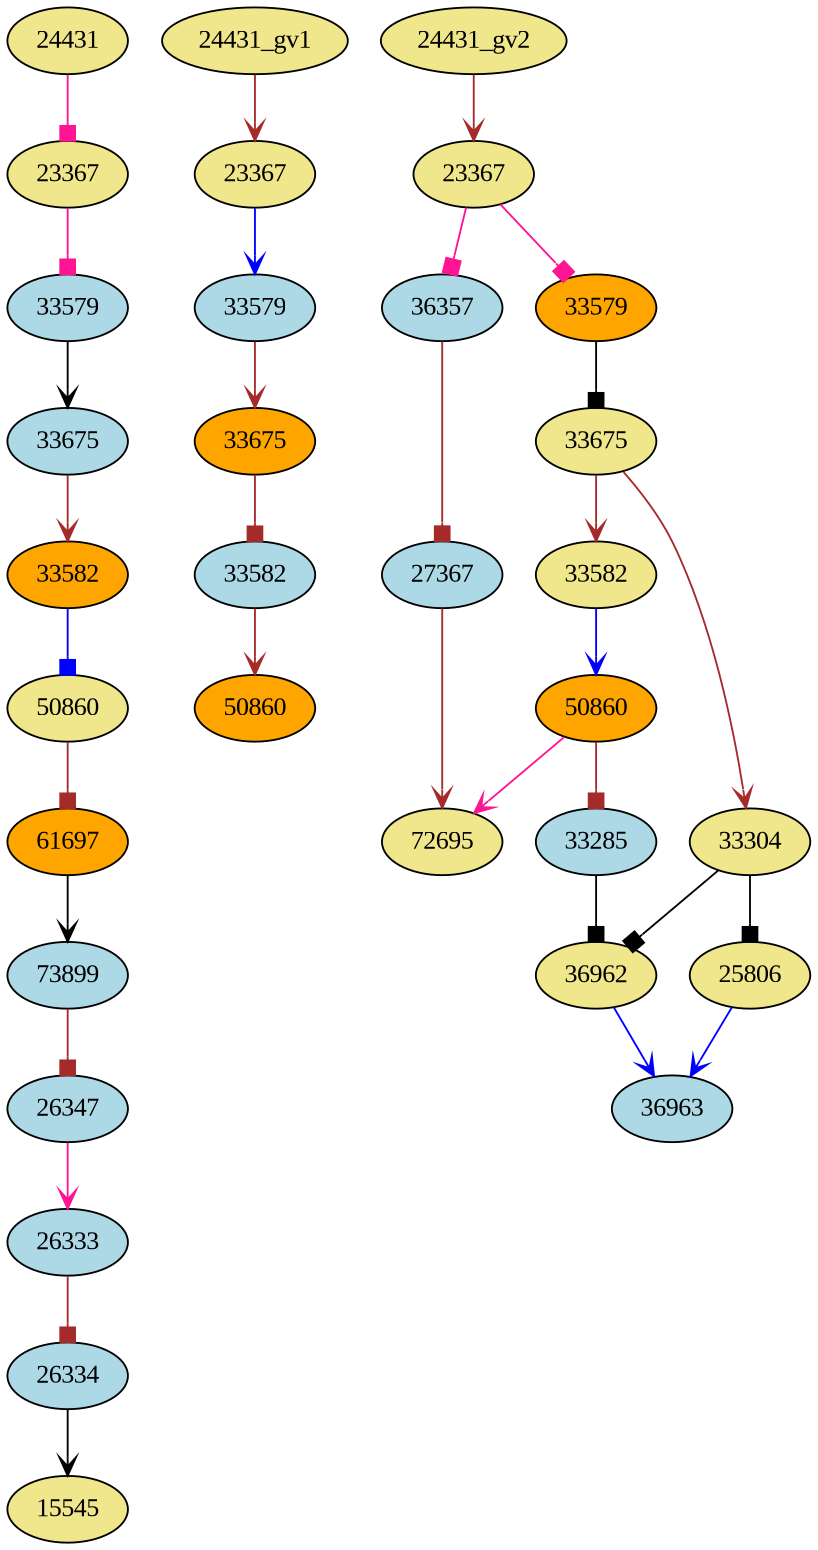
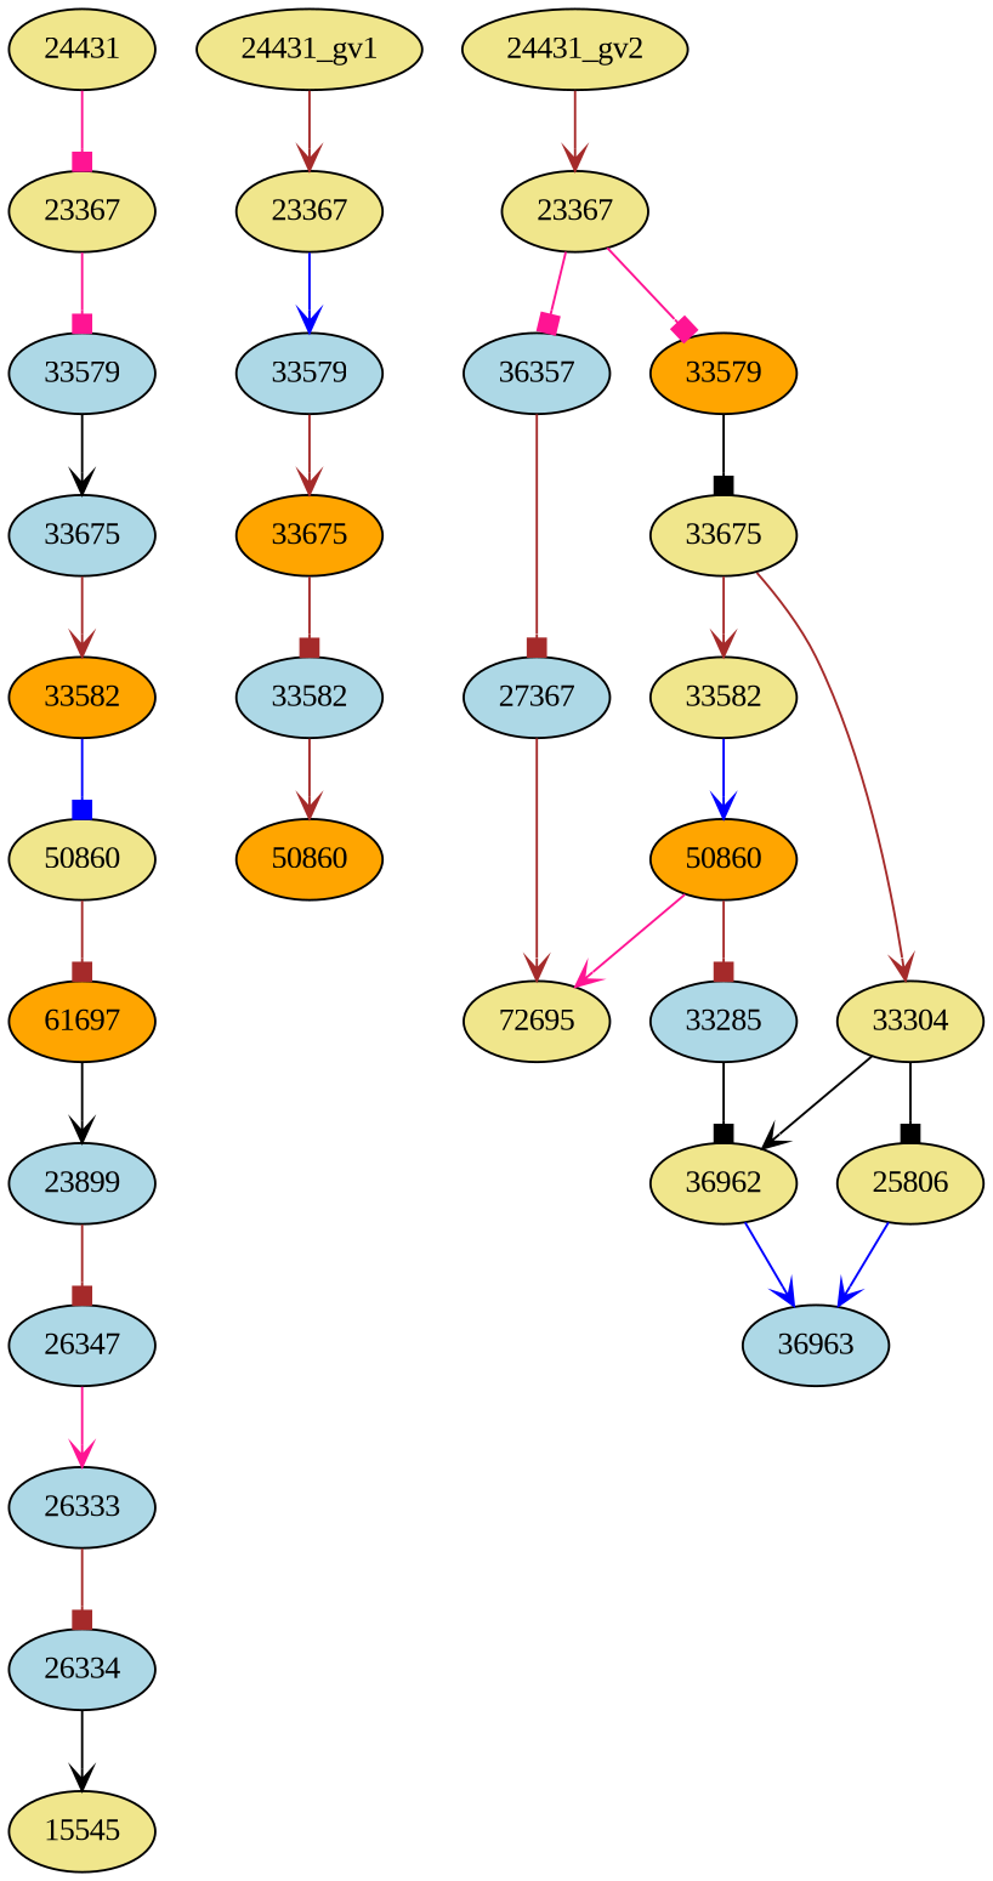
  strict digraph {
    fontname="Liberation Serif"
    node [fillcolor=khaki fontname="Liberation Serif" style=filled]
    edge [arrowhead=vee color=brown fontname="Liberation Serif"]
    n1 [label=15545]
    n2 [fillcolor=lightblue label=26334]
    n3 [fillcolor=lightblue label=26333]
    n4 [fillcolor=lightblue label=26347]
-   n5 [fillcolor=lightblue label=73899]
+   n5 [fillcolor=lightblue label=23899]
    n6 [fillcolor=orange label=61697]
    n7 [label=50860]
    n8 [fillcolor=orange label=33582]
    n9 [fillcolor=lightblue label=33675]
    n10 [fillcolor=lightblue label=33579]
    n11 [label=23367]
    n12 [label=24431]
    n13 [fillcolor=orange label=50860]
    n14 [fillcolor=lightblue label=33582]
    n15 [fillcolor=orange label=33675]
    n16 [fillcolor=lightblue label=33579]
    n17 [label=23367]
    "24431_gv1"
    n19 [fillcolor=lightblue label=36963]
    n20 [label=36962]
    n21 [label=25806]
    n22 [fillcolor=orange label=50860]
    n23 [label=72695]
    n24 [fillcolor=lightblue label=33285]
    n25 [label=33582]
    n26 [fillcolor=lightblue label=27367]
    n27 [label=33304]
    n28 [label=33675]
    n29 [fillcolor=lightblue label=36357]
    n30 [fillcolor=orange label=33579]
    n31 [label=23367]
    "24431_gv2"
    subgraph sub_1 {
      n1
      n2
      n3
      n4
      n5
      n6
      n7
      n8
      n9
      n10
      n11
      n12
    }
    subgraph sub_2 {
      n13
      n14
      n15
      n16
      n17
      "24431_gv1"
    }
    subgraph sub_3 {
      n19
      n20
      n21
      n22
      n23
      n24
      n25
      n26
      n27
      n28
      n29
      n30
      n31
      "24431_gv2"
    }
    n2 -> n1 [color=black]
    n3 -> n2 [arrowhead=box]
    n4 -> n3 [color=deeppink]
    n5 -> n4 [arrowhead=box]
    n6 -> n5 [color=black]
    n7 -> n6 [arrowhead=box]
    n8 -> n7 [arrowhead=box color=blue]
    n9 -> n8
    n10 -> n9 [color=black]
    n11 -> n10 [arrowhead=box color=deeppink]
    n12 -> n11 [arrowhead=box color=deeppink]
    n14 -> n13
    n15 -> n14 [arrowhead=box]
    n16 -> n15
    n17 -> n16 [color=blue]
    "24431_gv1" -> n17
    n20 -> n19 [color=blue]
    n21 -> n19 [color=blue]
    n22 -> n23 [color=deeppink]
    n22 -> n24 [arrowhead=box]
    n24 -> n20 [arrowhead=box color=black]
    n25 -> n22 [color=blue]
    n26 -> n23
-   n27 -> n20 [arrowhead=box color=black]
+   n27 -> n20 [color=black]
    n27 -> n21 [arrowhead=box color=black]
    n28 -> n25
    n28 -> n27
    n29 -> n26 [arrowhead=box]
    n30 -> n28 [arrowhead=box color=black]
    n31 -> n29 [arrowhead=box color=deeppink]
    n31 -> n30 [arrowhead=box color=deeppink]
    "24431_gv2" -> n31
  }
